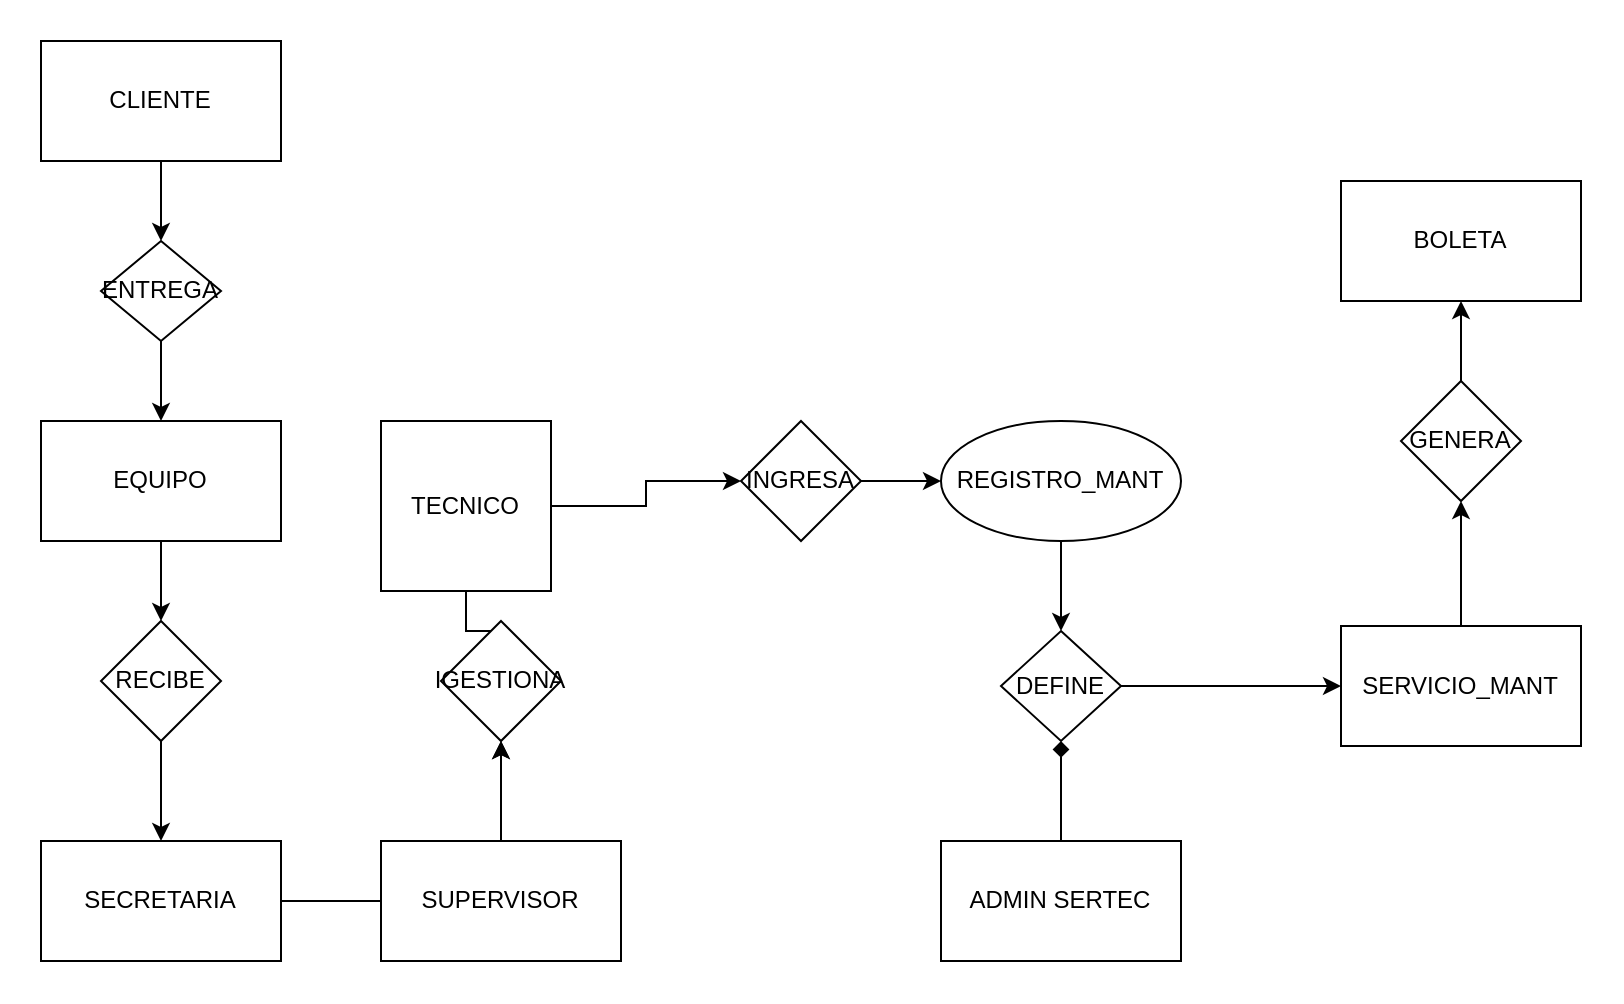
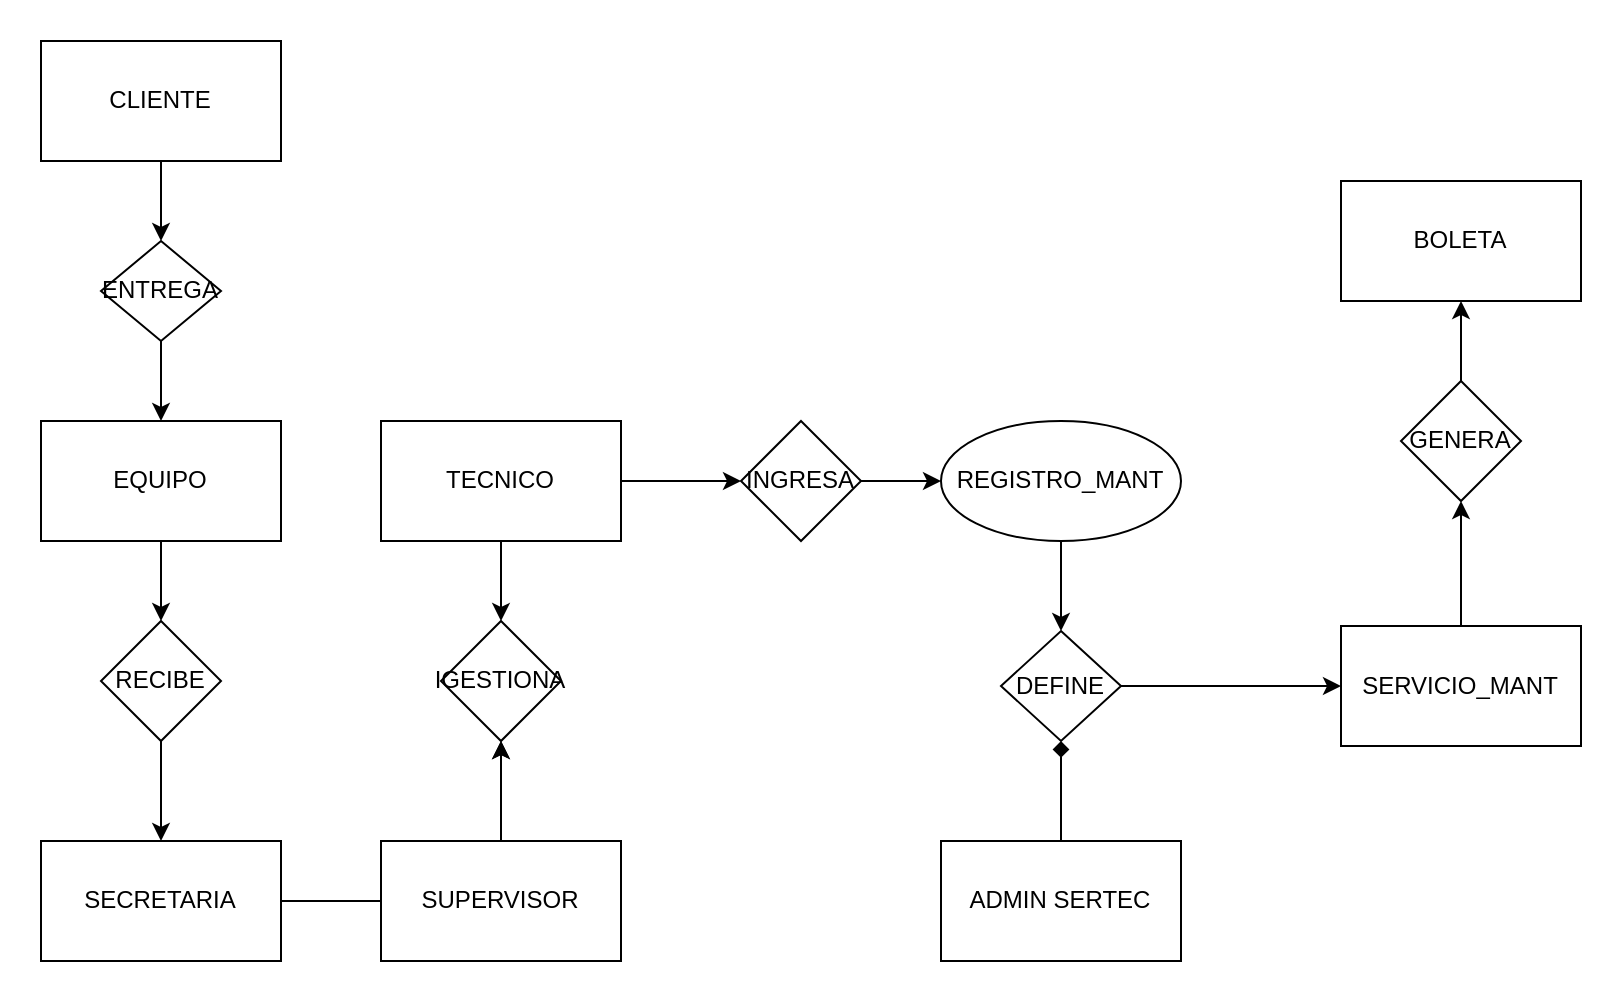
  <mxCell id="0" />
  <mxCell id="1" parent="0" />
  <mxCell id="2" value="" style="edgeStyle=orthogonalEdgeStyle;rounded=0;orthogonalLoop=1;jettySize=auto;html=1;" parent="1" source="3" target="18" edge="1"><mxGeometry relative="1" as="geometry" /></mxCell>
  <mxCell id="3" value="CLIENTE" style="rounded=0;whiteSpace=wrap;html=1;" parent="1" vertex="1"><mxGeometry x="20" y="20" width="120" height="60" as="geometry" /></mxCell>
  <mxCell id="4" value="" style="edgeStyle=orthogonalEdgeStyle;rounded=0;orthogonalLoop=1;jettySize=auto;html=1;" parent="1" source="5" target="20" edge="1"><mxGeometry relative="1" as="geometry" /></mxCell>
  <mxCell id="5" value="EQUIPO" style="rounded=0;whiteSpace=wrap;html=1;" parent="1" vertex="1"><mxGeometry x="20" y="210" width="120" height="60" as="geometry" /></mxCell>
  <mxCell id="6" value="" style="edgeStyle=orthogonalEdgeStyle;rounded=0;orthogonalLoop=1;jettySize=auto;html=1;startArrow=none;" parent="1" source="30" target="23" edge="1"><mxGeometry relative="1" as="geometry" /></mxCell>
  <mxCell id="7" value="SECRETARIA" style="rounded=0;whiteSpace=wrap;html=1;" parent="1" vertex="1"><mxGeometry x="20" y="420" width="120" height="60" as="geometry" /></mxCell>
  <mxCell id="8" value="" style="edgeStyle=orthogonalEdgeStyle;rounded=0;orthogonalLoop=1;jettySize=auto;html=1;" parent="1" source="10" target="23" edge="1"><mxGeometry relative="1" as="geometry" /></mxCell>
  <mxCell id="9" value="" style="edgeStyle=orthogonalEdgeStyle;rounded=0;orthogonalLoop=1;jettySize=auto;html=1;" parent="1" source="10" target="27" edge="1"><mxGeometry relative="1" as="geometry" /></mxCell>
- <mxCell id="10" value="TECNICO" style="rounded=0;whiteSpace=wrap;html=1;" parent="1" vertex="1"><mxGeometry x="190" y="210" width="85" height="85" as="geometry" /></mxCell>
+ <mxCell id="10" value="TECNICO" style="rounded=0;whiteSpace=wrap;html=1;" parent="1" vertex="1"><mxGeometry x="190" y="210" width="120" height="60" as="geometry" /></mxCell>
  <mxCell id="11" value="" style="edgeStyle=orthogonalEdgeStyle;rounded=0;orthogonalLoop=1;jettySize=auto;html=1;" parent="1" source="30" target="23" edge="1"><mxGeometry relative="1" as="geometry" /></mxCell>
  <mxCell id="12" value="BOLETA" style="rounded=0;whiteSpace=wrap;html=1;" parent="1" vertex="1"><mxGeometry x="670" y="90" width="120" height="60" as="geometry" /></mxCell>
  <mxCell id="13" value="" style="edgeStyle=orthogonalEdgeStyle;rounded=0;orthogonalLoop=1;jettySize=auto;html=1;" parent="1" source="14" target="29" edge="1"><mxGeometry relative="1" as="geometry" /></mxCell>
  <mxCell id="14" value="SERVICIO_MANT" style="rounded=0;whiteSpace=wrap;html=1;" parent="1" vertex="1"><mxGeometry x="670" y="312.5" width="120" height="60" as="geometry" /></mxCell>
  <mxCell id="15" value="" style="edgeStyle=orthogonalEdgeStyle;rounded=0;orthogonalLoop=1;jettySize=auto;html=1;" parent="1" source="16" target="25" edge="1"><mxGeometry relative="1" as="geometry" /></mxCell>
  <mxCell id="16" value="REGISTRO_MANT" style="ellipse;whiteSpace=wrap;html=1;" parent="1" vertex="1"><mxGeometry x="470" y="210" width="120" height="60" as="geometry" /></mxCell>
  <mxCell id="17" value="" style="edgeStyle=orthogonalEdgeStyle;rounded=0;orthogonalLoop=1;jettySize=auto;html=1;" edge="1" parent="1" source="18" target="5"><mxGeometry relative="1" as="geometry" /></mxCell>
  <mxCell id="18" value="ENTREGA" style="rhombus;whiteSpace=wrap;html=1;" parent="1" vertex="1"><mxGeometry x="50" y="120" width="60" height="50" as="geometry" /></mxCell>
  <mxCell id="19" value="" style="edgeStyle=orthogonalEdgeStyle;rounded=0;orthogonalLoop=1;jettySize=auto;html=1;" parent="1" source="20" target="7" edge="1"><mxGeometry relative="1" as="geometry" /></mxCell>
  <mxCell id="20" value="RECIBE" style="rhombus;whiteSpace=wrap;html=1;" parent="1" vertex="1"><mxGeometry x="50" y="310" width="60" height="60" as="geometry" /></mxCell>
  <mxCell id="21" value="" style="edgeStyle=orthogonalEdgeStyle;rounded=0;orthogonalLoop=1;jettySize=auto;html=1;endArrow=diamond;" parent="1" source="22" target="25" edge="1"><mxGeometry relative="1" as="geometry" /></mxCell>
  <mxCell id="22" value="ADMIN SERTEC" style="rounded=0;whiteSpace=wrap;html=1;" parent="1" vertex="1"><mxGeometry x="470" y="420" width="120" height="60" as="geometry" /></mxCell>
  <mxCell id="23" value="IGESTIONA" style="rhombus;whiteSpace=wrap;html=1;" parent="1" vertex="1"><mxGeometry x="220" y="310" width="60" height="60" as="geometry" /></mxCell>
  <mxCell id="24" value="" style="edgeStyle=orthogonalEdgeStyle;rounded=0;orthogonalLoop=1;jettySize=auto;html=1;" parent="1" source="25" target="14" edge="1"><mxGeometry relative="1" as="geometry" /></mxCell>
  <mxCell id="25" value="DEFINE" style="rhombus;whiteSpace=wrap;html=1;" parent="1" vertex="1"><mxGeometry x="500" y="315" width="60" height="55" as="geometry" /></mxCell>
  <mxCell id="26" value="" style="edgeStyle=orthogonalEdgeStyle;rounded=0;orthogonalLoop=1;jettySize=auto;html=1;" parent="1" source="27" target="16" edge="1"><mxGeometry relative="1" as="geometry" /></mxCell>
  <mxCell id="27" value="INGRESA" style="rhombus;whiteSpace=wrap;html=1;" parent="1" vertex="1"><mxGeometry x="370" y="210" width="60" height="60" as="geometry" /></mxCell>
  <mxCell id="28" value="" style="edgeStyle=orthogonalEdgeStyle;rounded=0;orthogonalLoop=1;jettySize=auto;html=1;" parent="1" source="29" target="12" edge="1"><mxGeometry relative="1" as="geometry" /></mxCell>
  <mxCell id="29" value="GENERA" style="rhombus;whiteSpace=wrap;html=1;" parent="1" vertex="1"><mxGeometry x="700" y="190" width="60" height="60" as="geometry" /></mxCell>
  <mxCell id="30" value="SUPERVISOR" style="rounded=0;whiteSpace=wrap;html=1;" parent="1" vertex="1"><mxGeometry x="190" y="420" width="120" height="60" as="geometry" /></mxCell>
  <mxCell id="31" value="" style="edgeStyle=orthogonalEdgeStyle;rounded=0;orthogonalLoop=1;jettySize=auto;html=1;endArrow=none;" edge="1" parent="1" source="7" target="30"><mxGeometry relative="1" as="geometry"><mxPoint x="140" y="450" as="sourcePoint" /><mxPoint x="230" y="320" as="targetPoint" /></mxGeometry></mxCell>
